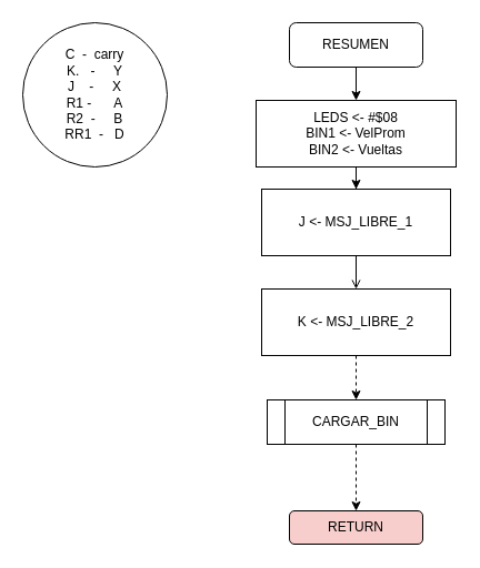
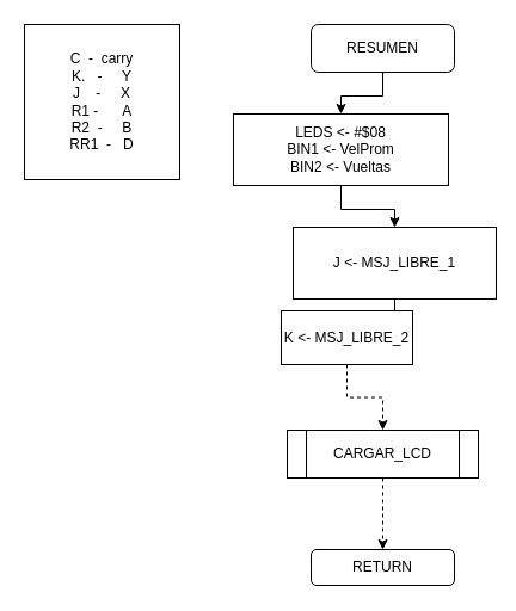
  <mxCell id="0" />
  <mxCell id="1" parent="0" />
  <mxCell id="2" style="edgeStyle=orthogonalEdgeStyle;rounded=0;orthogonalLoop=1;jettySize=auto;html=1;exitX=0.5;exitY=1;exitDx=0;exitDy=0;" parent="1" source="3" target="5" edge="1"><mxGeometry relative="1" as="geometry" /></mxCell>
  <mxCell id="3" value="RESUMEN" style="rounded=1;whiteSpace=wrap;html=1;" parent="1" vertex="1"><mxGeometry x="260" y="20" width="120" height="40" as="geometry" /></mxCell>
  <mxCell id="4" style="edgeStyle=orthogonalEdgeStyle;rounded=0;orthogonalLoop=1;jettySize=auto;html=1;exitX=0.5;exitY=1;exitDx=0;exitDy=0;" parent="1" source="5" target="7" edge="1"><mxGeometry relative="1" as="geometry" /></mxCell>
- <mxCell id="5" value="LEDS &amp;lt;- #$08&lt;br&gt;BIN1 &amp;lt;- VelProm&lt;br&gt;BIN2 &amp;lt;- Vueltas" style="rounded=0;whiteSpace=wrap;html=1;" parent="1" vertex="1"><mxGeometry x="230" y="90" width="180" height="60" as="geometry" /></mxCell>
+ <mxCell id="5" value="LEDS &amp;lt;- #$08&lt;br&gt;BIN1 &amp;lt;- VelProm&lt;br&gt;BIN2 &amp;lt;- Vueltas" style="rounded=0;whiteSpace=wrap;html=1;" parent="1" vertex="1"><mxGeometry x="195" y="95" width="180" height="60" as="geometry" /></mxCell>
  <mxCell id="6" style="edgeStyle=orthogonalEdgeStyle;rounded=0;orthogonalLoop=1;jettySize=auto;html=1;exitX=0.5;exitY=1;exitDx=0;exitDy=0;endArrow=open;" parent="1" source="7" target="10" edge="1"><mxGeometry relative="1" as="geometry" /></mxCell>
- <mxCell id="7" value="J &amp;lt;- MSJ_LIBRE_1" style="rounded=0;whiteSpace=wrap;html=1;" parent="1" vertex="1"><mxGeometry x="235" y="170" width="170" height="60" as="geometry" /></mxCell>
- <mxCell id="8" value="C &amp;nbsp;- &amp;nbsp;carry&lt;br&gt;K. &amp;nbsp; - &amp;nbsp; &amp;nbsp; Y&lt;br&gt;J &amp;nbsp; &amp;nbsp;- &amp;nbsp; &amp;nbsp; X&lt;br&gt;R1 - &amp;nbsp; &amp;nbsp; &amp;nbsp;A&lt;br&gt;R2 &amp;nbsp;- &amp;nbsp; &amp;nbsp; B&lt;br&gt;RR1 &amp;nbsp;- &amp;nbsp; D" style="ellipse;whiteSpace=wrap;html=1;aspect=fixed;" parent="1" vertex="1"><mxGeometry x="20" y="20" width="130" height="130" as="geometry" /></mxCell>
+ <mxCell id="7" value="J &amp;lt;- MSJ_LIBRE_1" style="rounded=0;whiteSpace=wrap;html=1;" parent="1" vertex="1"><mxGeometry x="245" y="190" width="170" height="60" as="geometry" /></mxCell>
+ <mxCell id="8" value="C &amp;nbsp;- &amp;nbsp;carry&lt;br&gt;K. &amp;nbsp; - &amp;nbsp; &amp;nbsp; Y&lt;br&gt;J &amp;nbsp; &amp;nbsp;- &amp;nbsp; &amp;nbsp; X&lt;br&gt;R1 - &amp;nbsp; &amp;nbsp; &amp;nbsp;A&lt;br&gt;R2 &amp;nbsp;- &amp;nbsp; &amp;nbsp; B&lt;br&gt;RR1 &amp;nbsp;- &amp;nbsp; D" style="whiteSpace=wrap;html=1;aspect=fixed;" parent="1" vertex="1"><mxGeometry x="20" y="20" width="130" height="130" as="geometry" /></mxCell>
  <mxCell id="9" style="edgeStyle=orthogonalEdgeStyle;rounded=0;orthogonalLoop=1;jettySize=auto;html=1;exitX=0.5;exitY=1;exitDx=0;exitDy=0;dashed=1;" parent="1" source="10" target="12" edge="1"><mxGeometry relative="1" as="geometry" /></mxCell>
- <mxCell id="10" value="K &amp;lt;- MSJ_LIBRE_2" style="rounded=0;whiteSpace=wrap;html=1;" parent="1" vertex="1"><mxGeometry x="235" y="260" width="170" height="60" as="geometry" /></mxCell>
+ <mxCell id="10" value="K &amp;lt;- MSJ_LIBRE_2" style="rounded=0;whiteSpace=wrap;html=1;" parent="1" vertex="1"><mxGeometry x="235" y="260" width="110" height="45" as="geometry" /></mxCell>
  <mxCell id="11" style="edgeStyle=orthogonalEdgeStyle;rounded=0;orthogonalLoop=1;jettySize=auto;html=1;exitX=0.5;exitY=1;exitDx=0;exitDy=0;entryX=0.5;entryY=0;entryDx=0;entryDy=0;dashed=1;" parent="1" source="12" target="13" edge="1"><mxGeometry relative="1" as="geometry" /></mxCell>
- <mxCell id="12" value="CARGAR_BIN" style="shape=process;whiteSpace=wrap;html=1;backgroundOutline=1;" parent="1" vertex="1"><mxGeometry x="240" y="360" width="160" height="40" as="geometry" /></mxCell>
- <mxCell id="13" value="RETURN" style="rounded=1;whiteSpace=wrap;html=1;fillColor=#f8cecc;" parent="1" vertex="1"><mxGeometry x="260" y="460" width="120" height="30" as="geometry" /></mxCell>
+ <mxCell id="12" value="CARGAR_LCD" style="shape=process;whiteSpace=wrap;html=1;backgroundOutline=1;" parent="1" vertex="1"><mxGeometry x="240" y="360" width="160" height="40" as="geometry" /></mxCell>
+ <mxCell id="13" value="RETURN" style="rounded=1;whiteSpace=wrap;html=1;" parent="1" vertex="1"><mxGeometry x="260" y="460" width="120" height="30" as="geometry" /></mxCell>
